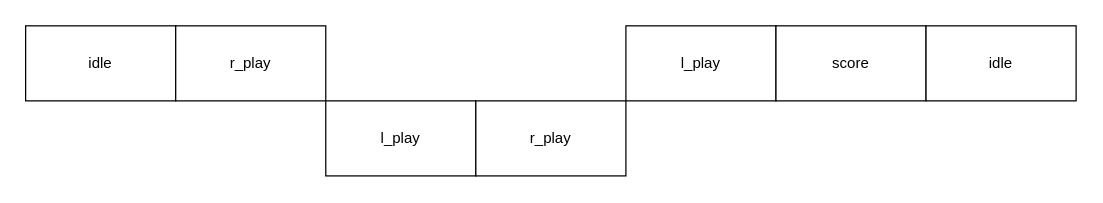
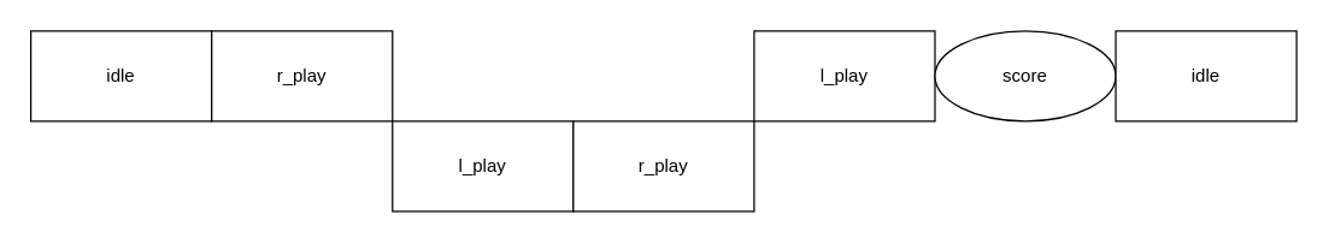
  <mxCell id="0" />
  <mxCell id="1" parent="0" />
  <mxCell id="2" value="idle" style="rounded=0;whiteSpace=wrap;html=1;" vertex="1" parent="1"><mxGeometry x="20" y="20" width="120" height="60" as="geometry" /></mxCell>
  <mxCell id="3" value="r_play" style="rounded=0;whiteSpace=wrap;html=1;" vertex="1" parent="1"><mxGeometry x="140" y="20" width="120" height="60" as="geometry" /></mxCell>
  <mxCell id="4" value="l_play" style="rounded=0;whiteSpace=wrap;html=1;" vertex="1" parent="1"><mxGeometry y="80" width="120" height="60" as="geometry" x="260" /></mxCell>
  <mxCell id="5" value="r_play" style="rounded=0;whiteSpace=wrap;html=1;" vertex="1" parent="1"><mxGeometry x="380" y="80" width="120" height="60" as="geometry" /></mxCell>
  <mxCell id="6" value="l_play" style="rounded=0;whiteSpace=wrap;html=1;" vertex="1" parent="1"><mxGeometry x="500" y="20" width="120" height="60" as="geometry" /></mxCell>
- <mxCell id="7" value="score" style="rounded=0;whiteSpace=wrap;html=1;" vertex="1" parent="1"><mxGeometry x="620" y="20" width="120" height="60" as="geometry" /></mxCell>
+ <mxCell id="7" value="score" style="ellipse;whiteSpace=wrap;html=1;" vertex="1" parent="1"><mxGeometry x="620" y="20" width="120" height="60" as="geometry" /></mxCell>
  <mxCell id="8" value="idle" style="rounded=0;whiteSpace=wrap;html=1;" vertex="1" parent="1"><mxGeometry x="740" y="20" width="120" height="60" as="geometry" /></mxCell>
